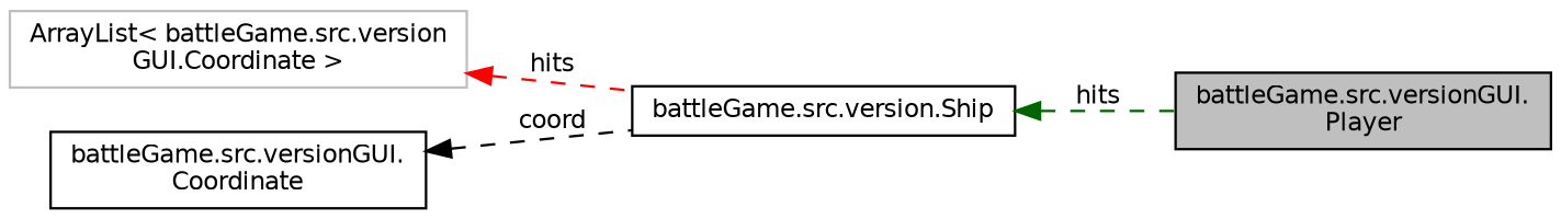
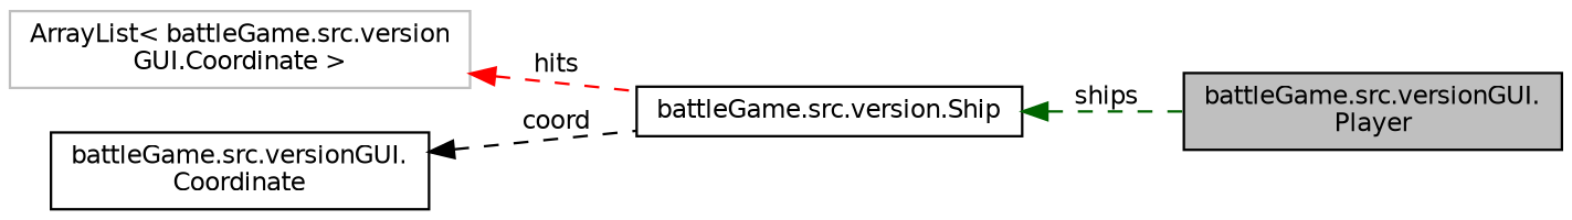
  digraph {
    rankdir=LR
    node [color=black fillcolor=white fontname=Helvetica fontsize=10 shape=record style=filled]
    edge [dir=back fontname=Helvetica fontsize=10 labelfontname=Helvetica labelfontsize=10 style=dashed]
    n1 [fillcolor=grey75 fontcolor=black height=0.2 label="battleGame.src.versionGUI.\lPlayer" width=0.4]
    n2 [height=0.2 label="battleGame.src.version.Ship" width=0.4]
    n3 [color=grey75 height=0.2 label="ArrayList\< battleGame.src.version\lGUI.Coordinate \>" width=0.4]
    n4 [height=0.2 label="battleGame.src.versionGUI.\lCoordinate" width=0.4]
-   n2 -> n1 [color=darkgreen label=" hits"]
+   n2 -> n1 [color=darkgreen label=" ships"]
    n3 -> n2 [color=red label=" hits"]
    n4 -> n2 [color=black label=" coord"]
  }
